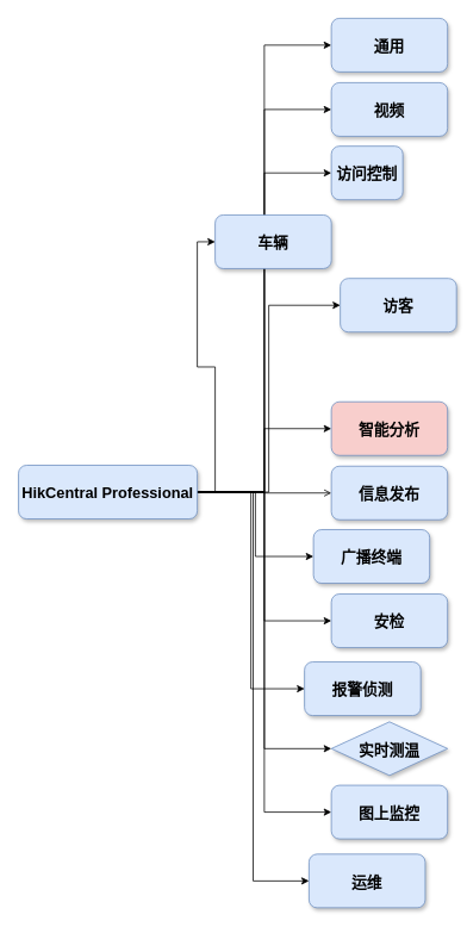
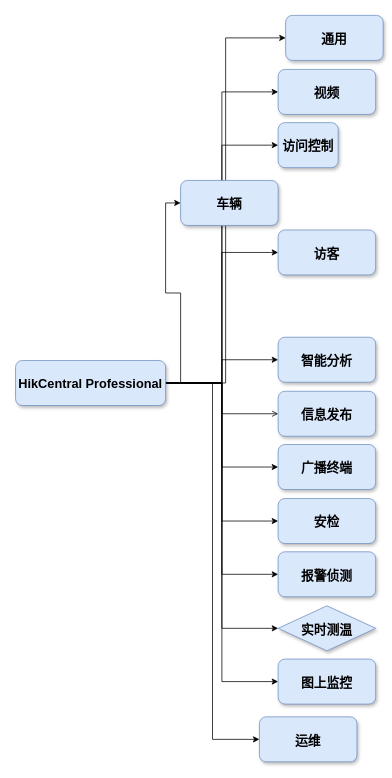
  <mxCell id="0" />
  <mxCell id="1" parent="0" />
  <mxCell id="2" style="edgeStyle=orthogonalEdgeStyle;rounded=0;orthogonalLoop=1;jettySize=auto;html=1;entryX=0;entryY=0.5;entryDx=0;entryDy=0;fontSize=17;" edge="1" parent="1" source="15" target="16"><mxGeometry relative="1" as="geometry" /></mxCell>
  <mxCell id="3" style="edgeStyle=orthogonalEdgeStyle;rounded=0;orthogonalLoop=1;jettySize=auto;html=1;entryX=0;entryY=0.5;entryDx=0;entryDy=0;fontSize=17;" edge="1" parent="1" source="15" target="17"><mxGeometry relative="1" as="geometry" /></mxCell>
  <mxCell id="4" style="edgeStyle=orthogonalEdgeStyle;rounded=0;orthogonalLoop=1;jettySize=auto;html=1;entryX=0;entryY=0.5;entryDx=0;entryDy=0;fontSize=17;" edge="1" parent="1" source="15" target="19"><mxGeometry relative="1" as="geometry" /></mxCell>
  <mxCell id="5" style="edgeStyle=orthogonalEdgeStyle;rounded=0;orthogonalLoop=1;jettySize=auto;html=1;entryX=0;entryY=0.5;entryDx=0;entryDy=0;fontSize=17;" edge="1" parent="1" source="15" target="20"><mxGeometry relative="1" as="geometry" /></mxCell>
  <mxCell id="6" style="edgeStyle=orthogonalEdgeStyle;rounded=0;orthogonalLoop=1;jettySize=auto;html=1;entryX=0;entryY=0.5;entryDx=0;entryDy=0;fontSize=17;" edge="1" parent="1" source="15" target="21"><mxGeometry relative="1" as="geometry" /></mxCell>
  <mxCell id="7" style="edgeStyle=orthogonalEdgeStyle;rounded=0;orthogonalLoop=1;jettySize=auto;html=1;entryX=0;entryY=0.5;entryDx=0;entryDy=0;fontSize=17;endArrow=open;" edge="1" parent="1" source="15" target="22"><mxGeometry relative="1" as="geometry" /></mxCell>
  <mxCell id="8" style="edgeStyle=orthogonalEdgeStyle;rounded=0;orthogonalLoop=1;jettySize=auto;html=1;entryX=0;entryY=0.5;entryDx=0;entryDy=0;fontSize=17;" edge="1" parent="1" source="15" target="24"><mxGeometry relative="1" as="geometry" /></mxCell>
  <mxCell id="9" style="edgeStyle=orthogonalEdgeStyle;rounded=0;orthogonalLoop=1;jettySize=auto;html=1;entryX=0;entryY=0.5;entryDx=0;entryDy=0;fontSize=17;" edge="1" parent="1" source="15" target="25"><mxGeometry relative="1" as="geometry" /></mxCell>
  <mxCell id="10" style="edgeStyle=orthogonalEdgeStyle;rounded=0;orthogonalLoop=1;jettySize=auto;html=1;entryX=0;entryY=0.5;entryDx=0;entryDy=0;fontSize=17;" edge="1" parent="1" source="15" target="27"><mxGeometry relative="1" as="geometry" /></mxCell>
  <mxCell id="11" style="edgeStyle=orthogonalEdgeStyle;rounded=0;orthogonalLoop=1;jettySize=auto;html=1;entryX=0;entryY=0.5;entryDx=0;entryDy=0;fontSize=17;" edge="1" parent="1" source="15" target="26"><mxGeometry relative="1" as="geometry" /></mxCell>
  <mxCell id="12" style="edgeStyle=orthogonalEdgeStyle;rounded=0;orthogonalLoop=1;jettySize=auto;html=1;entryX=0;entryY=0.5;entryDx=0;entryDy=0;fontSize=17;" edge="1" parent="1" source="15" target="28"><mxGeometry relative="1" as="geometry" /></mxCell>
  <mxCell id="13" style="edgeStyle=orthogonalEdgeStyle;rounded=0;orthogonalLoop=1;jettySize=auto;html=1;entryX=0;entryY=0.5;entryDx=0;entryDy=0;fontSize=17;" edge="1" parent="1" source="15" target="18"><mxGeometry relative="1" as="geometry" /></mxCell>
  <mxCell id="14" style="edgeStyle=orthogonalEdgeStyle;rounded=0;orthogonalLoop=1;jettySize=auto;html=1;entryX=0;entryY=0.5;entryDx=0;entryDy=0;fontSize=17;" edge="1" parent="1" source="15" target="23"><mxGeometry relative="1" as="geometry" /></mxCell>
- <mxCell id="15" value="HikCentral Professional" style="rounded=1;fillColor=#dae8fc;strokeColor=#6c8ebf;shadow=1;fontStyle=1;fontSize=17;" parent="1" vertex="1"><mxGeometry x="20" y="520" width="200" height="60" as="geometry" /></mxCell>
- <mxCell id="16" value="通用" style="rounded=1;fillColor=#dae8fc;strokeColor=#6c8ebf;shadow=1;fontStyle=1;fontSize=17;" vertex="1" parent="1"><mxGeometry x="370" y="20" width="130" height="60" as="geometry" /></mxCell>
+ <mxCell id="15" value="HikCentral Professional" style="rounded=1;fillColor=#dae8fc;strokeColor=#6c8ebf;shadow=1;fontStyle=1;fontSize=17;" parent="1" vertex="1"><mxGeometry x="20" y="480" width="200" height="60" as="geometry" /></mxCell>
+ <mxCell id="16" value="通用" style="rounded=1;fillColor=#dae8fc;strokeColor=#6c8ebf;shadow=1;fontStyle=1;fontSize=17;" vertex="1" parent="1"><mxGeometry x="380" y="20" width="130" height="60" as="geometry" /></mxCell>
  <mxCell id="17" value="视频" style="rounded=1;fillColor=#dae8fc;strokeColor=#6c8ebf;shadow=1;fontStyle=1;fontSize=17;" vertex="1" parent="1"><mxGeometry x="370" y="92" width="130" height="60" as="geometry" /></mxCell>
  <mxCell id="18" value="访问控制" style="rounded=1;fillColor=#dae8fc;strokeColor=#6c8ebf;shadow=1;fontStyle=1;fontSize=17;" vertex="1" parent="1"><mxGeometry x="370" y="163" width="80" height="60" as="geometry" /></mxCell>
  <mxCell id="19" value="车辆" style="rounded=1;fillColor=#dae8fc;strokeColor=#6c8ebf;shadow=1;fontStyle=1;fontSize=17;" vertex="1" parent="1"><mxGeometry x="240" y="240" width="130" height="60" as="geometry" /></mxCell>
- <mxCell id="20" value="访客" style="rounded=1;fillColor=#dae8fc;strokeColor=#6c8ebf;shadow=1;fontStyle=1;fontSize=17;" vertex="1" parent="1"><mxGeometry x="380" y="311" width="130" height="60" as="geometry" /></mxCell>
- <mxCell id="21" value="智能分析" style="rounded=1;fillColor=#f8cecc;strokeColor=#6c8ebf;shadow=1;fontStyle=1;fontSize=17;" vertex="1" parent="1"><mxGeometry x="370" y="449" width="130" height="60" as="geometry" /></mxCell>
+ <mxCell id="20" value="访客" style="rounded=1;fillColor=#dae8fc;strokeColor=#6c8ebf;shadow=1;fontStyle=1;fontSize=17;" vertex="1" parent="1"><mxGeometry x="370" y="306" width="130" height="60" as="geometry" /></mxCell>
+ <mxCell id="21" value="智能分析" style="rounded=1;fillColor=#dae8fc;strokeColor=#6c8ebf;shadow=1;fontStyle=1;fontSize=17;" vertex="1" parent="1"><mxGeometry x="370" y="449" width="130" height="60" as="geometry" /></mxCell>
  <mxCell id="22" value="信息发布" style="rounded=1;fillColor=#dae8fc;strokeColor=#6c8ebf;shadow=1;fontStyle=1;fontSize=17;" vertex="1" parent="1"><mxGeometry x="370" y="521" width="130" height="60" as="geometry" /></mxCell>
- <mxCell id="23" value="广播终端" style="rounded=1;fillColor=#dae8fc;strokeColor=#6c8ebf;shadow=1;fontStyle=1;fontSize=17;" vertex="1" parent="1"><mxGeometry x="350" y="592" width="130" height="60" as="geometry" /></mxCell>
+ <mxCell id="23" value="广播终端" style="rounded=1;fillColor=#dae8fc;strokeColor=#6c8ebf;shadow=1;fontStyle=1;fontSize=17;" vertex="1" parent="1"><mxGeometry x="370" y="592" width="130" height="60" as="geometry" /></mxCell>
  <mxCell id="24" value="安检" style="rounded=1;fillColor=#dae8fc;strokeColor=#6c8ebf;shadow=1;fontStyle=1;fontSize=17;" vertex="1" parent="1"><mxGeometry x="370" y="664" width="130" height="60" as="geometry" /></mxCell>
- <mxCell id="25" value="报警侦测" style="rounded=1;fillColor=#dae8fc;strokeColor=#6c8ebf;shadow=1;fontStyle=1;fontSize=17;" vertex="1" parent="1"><mxGeometry x="340" y="740" width="130" height="60" as="geometry" /></mxCell>
+ <mxCell id="25" value="报警侦测" style="rounded=1;fillColor=#dae8fc;strokeColor=#6c8ebf;shadow=1;fontStyle=1;fontSize=17;" vertex="1" parent="1"><mxGeometry x="370" y="735" width="130" height="60" as="geometry" /></mxCell>
  <mxCell id="26" value="实时测温" style="rhombus;fillColor=#dae8fc;strokeColor=#6c8ebf;shadow=1;fontStyle=1;fontSize=17;" vertex="1" parent="1"><mxGeometry x="370" y="807" width="130" height="60" as="geometry" /></mxCell>
  <mxCell id="27" value="图上监控" style="rounded=1;fillColor=#dae8fc;strokeColor=#6c8ebf;shadow=1;fontStyle=1;fontSize=17;" vertex="1" parent="1"><mxGeometry x="370" y="878" width="130" height="60" as="geometry" /></mxCell>
  <mxCell id="28" value="运维" style="rounded=1;fillColor=#dae8fc;strokeColor=#6c8ebf;shadow=1;fontStyle=1;fontSize=17;" vertex="1" parent="1"><mxGeometry x="345" y="955" width="130" height="60" as="geometry" /></mxCell>
